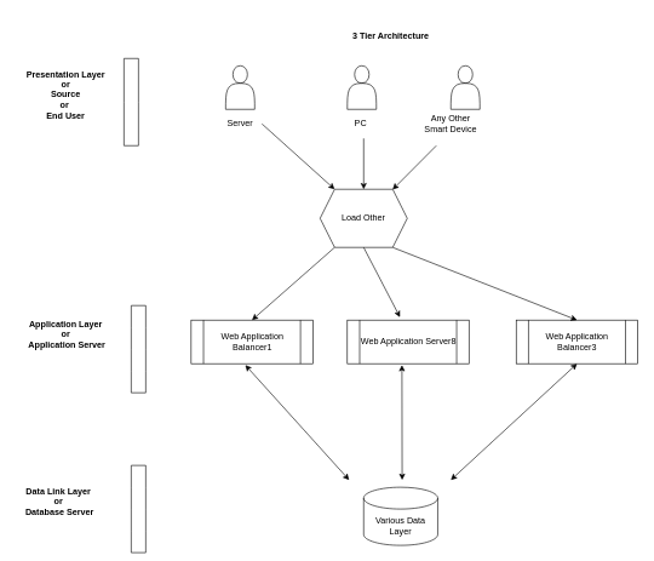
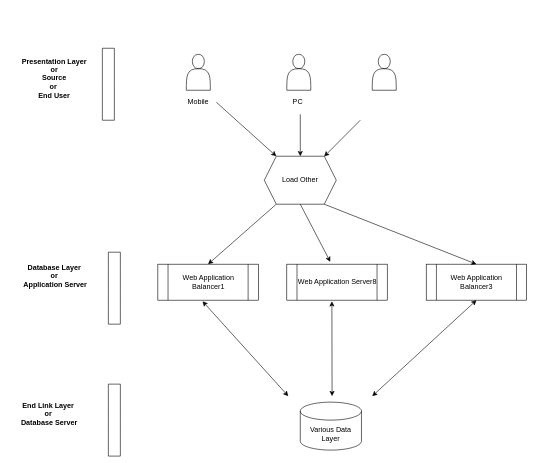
  <mxCell id="0" />
  <mxCell id="1" parent="0" />
- <mxCell id="2" value="&lt;b&gt;3 Tier Architecture&lt;/b&gt;" style="text;html=1;strokeColor=none;fillColor=none;align=center;verticalAlign=middle;whiteSpace=wrap;rounded=0;" vertex="1" parent="1"><mxGeometry x="430" y="20" width="215" height="60" as="geometry" /></mxCell>
  <mxCell id="3" value="" style="shape=tape;whiteSpace=wrap;html=1;rotation=-90;size=0;" vertex="1" parent="1"><mxGeometry x="120" y="130" width="120" height="20" as="geometry" /></mxCell>
  <mxCell id="4" value="&lt;b&gt;Presentation Layer&lt;br&gt;or&lt;br&gt;Source&lt;br&gt;or&amp;nbsp;&lt;br&gt;End User&lt;br&gt;&lt;/b&gt;" style="text;html=1;strokeColor=none;fillColor=none;align=center;verticalAlign=middle;whiteSpace=wrap;rounded=0;" vertex="1" parent="1"><mxGeometry x="30" y="90" width="120" height="80" as="geometry" /></mxCell>
  <mxCell id="5" value="" style="shape=tape;whiteSpace=wrap;html=1;rotation=-90;size=0;" vertex="1" parent="1"><mxGeometry x="130" y="470" width="120" height="20" as="geometry" /></mxCell>
- <mxCell id="6" value="&lt;b&gt;Application Layer&lt;br&gt;or&lt;br&gt;&amp;nbsp;Application Server&lt;/b&gt;" style="text;html=1;strokeColor=none;fillColor=none;align=center;verticalAlign=middle;whiteSpace=wrap;rounded=0;" vertex="1" parent="1"><mxGeometry x="30" y="420" width="120" height="80" as="geometry" /></mxCell>
+ <mxCell id="6" value="&lt;b&gt;Database Layer&lt;br&gt;or&lt;br&gt;&amp;nbsp;Application Server&lt;/b&gt;" style="text;html=1;strokeColor=none;fillColor=none;align=center;verticalAlign=middle;whiteSpace=wrap;rounded=0;" vertex="1" parent="1"><mxGeometry x="30" y="420" width="120" height="80" as="geometry" /></mxCell>
  <mxCell id="7" value="" style="shape=tape;whiteSpace=wrap;html=1;rotation=-90;size=0;" vertex="1" parent="1"><mxGeometry x="130" y="690" width="120" height="20" as="geometry" /></mxCell>
- <mxCell id="8" value="&lt;b&gt;Data Link Layer &lt;br&gt;or&lt;br&gt;&amp;nbsp;Database Server&lt;/b&gt;" style="text;html=1;strokeColor=none;fillColor=none;align=center;verticalAlign=middle;whiteSpace=wrap;rounded=0;" vertex="1" parent="1"><mxGeometry x="20" y="650" width="120" height="80" as="geometry" /></mxCell>
+ <mxCell id="8" value="&lt;b&gt;End Link Layer &lt;br&gt;or&lt;br&gt;&amp;nbsp;Database Server&lt;/b&gt;" style="text;html=1;strokeColor=none;fillColor=none;align=center;verticalAlign=middle;whiteSpace=wrap;rounded=0;" vertex="1" parent="1"><mxGeometry x="20" y="650" width="120" height="80" as="geometry" /></mxCell>
  <mxCell id="9" value="" style="shape=actor;whiteSpace=wrap;html=1;" vertex="1" parent="1"><mxGeometry x="310" y="90" width="40" height="60" as="geometry" /></mxCell>
  <mxCell id="10" value="" style="shape=actor;whiteSpace=wrap;html=1;" vertex="1" parent="1"><mxGeometry x="477.5" y="90" width="40" height="60" as="geometry" /></mxCell>
- <mxCell id="11" value="Server" style="text;html=1;strokeColor=none;fillColor=none;align=center;verticalAlign=middle;whiteSpace=wrap;rounded=0;" vertex="1" parent="1"><mxGeometry x="310" y="160" width="40" height="20" as="geometry" /></mxCell>
+ <mxCell id="11" value="Mobile" style="text;html=1;strokeColor=none;fillColor=none;align=center;verticalAlign=middle;whiteSpace=wrap;rounded=0;" vertex="1" parent="1"><mxGeometry x="310" y="160" width="40" height="20" as="geometry" /></mxCell>
  <mxCell id="12" value="PC" style="text;html=1;strokeColor=none;fillColor=none;align=center;verticalAlign=middle;whiteSpace=wrap;rounded=0;" vertex="1" parent="1"><mxGeometry x="476" y="160" width="40" height="20" as="geometry" /></mxCell>
  <mxCell id="13" value="" style="shape=actor;whiteSpace=wrap;html=1;" vertex="1" parent="1"><mxGeometry x="620" y="90" width="40" height="60" as="geometry" /></mxCell>
- <mxCell id="14" value="Any Other Smart Device" style="text;html=1;strokeColor=none;fillColor=none;align=center;verticalAlign=middle;whiteSpace=wrap;rounded=0;" vertex="1" parent="1"><mxGeometry x="580" y="160" width="80" height="20" as="geometry" /></mxCell>
  <mxCell id="15" value="Web Application Balancer1" style="shape=process;whiteSpace=wrap;html=1;backgroundOutline=1;" vertex="1" parent="1"><mxGeometry x="262.5" y="440" width="167.5" height="60" as="geometry" /></mxCell>
  <mxCell id="16" value="Various Data Layer" style="shape=cylinder3;whiteSpace=wrap;html=1;boundedLbl=1;backgroundOutline=1;size=15;" vertex="1" parent="1"><mxGeometry x="500" y="670" width="102" height="80" as="geometry" /></mxCell>
  <mxCell id="17" value="Load Other" style="shape=hexagon;perimeter=hexagonPerimeter2;whiteSpace=wrap;html=1;fixedSize=1;" vertex="1" parent="1"><mxGeometry x="440" y="260" width="120" height="80" as="geometry" /></mxCell>
  <mxCell id="18" value="Web Application Server8" style="shape=process;whiteSpace=wrap;html=1;backgroundOutline=1;" vertex="1" parent="1"><mxGeometry x="477.5" y="440" width="167.5" height="60" as="geometry" /></mxCell>
  <mxCell id="19" value="Web Application Balancer3" style="shape=process;whiteSpace=wrap;html=1;backgroundOutline=1;" vertex="1" parent="1"><mxGeometry x="710" y="440" width="167.5" height="60" as="geometry" /></mxCell>
  <mxCell id="20" value="" style="endArrow=classic;html=1;entryX=0.167;entryY=0;entryDx=0;entryDy=0;entryPerimeter=0;" edge="1" parent="1" target="17"><mxGeometry width="50" height="50" relative="1" as="geometry"><mxPoint x="360" y="170" as="sourcePoint" /><mxPoint x="540" y="270" as="targetPoint" /></mxGeometry></mxCell>
  <mxCell id="21" value="" style="endArrow=classic;html=1;entryX=0.5;entryY=0;entryDx=0;entryDy=0;" edge="1" parent="1" target="17"><mxGeometry width="50" height="50" relative="1" as="geometry"><mxPoint x="500" y="190" as="sourcePoint" /><mxPoint x="470.04" y="270" as="targetPoint" /></mxGeometry></mxCell>
  <mxCell id="22" value="" style="endArrow=classic;html=1;entryX=0.832;entryY=0.005;entryDx=0;entryDy=0;entryPerimeter=0;" edge="1" parent="1" target="17"><mxGeometry width="50" height="50" relative="1" as="geometry"><mxPoint x="600" y="200" as="sourcePoint" /><mxPoint x="550" y="260" as="targetPoint" /></mxGeometry></mxCell>
  <mxCell id="23" value="" style="endArrow=classic;html=1;entryX=0.5;entryY=0;entryDx=0;entryDy=0;" edge="1" parent="1" target="19"><mxGeometry width="50" height="50" relative="1" as="geometry"><mxPoint x="540" y="340" as="sourcePoint" /><mxPoint x="540" y="270" as="targetPoint" /></mxGeometry></mxCell>
  <mxCell id="24" value="" style="endArrow=classic;html=1;entryX=0.5;entryY=0;entryDx=0;entryDy=0;" edge="1" parent="1" target="15"><mxGeometry width="50" height="50" relative="1" as="geometry"><mxPoint x="460" y="340" as="sourcePoint" /><mxPoint x="540" y="270" as="targetPoint" /></mxGeometry></mxCell>
  <mxCell id="25" value="" style="endArrow=classic;html=1;exitX=0.5;exitY=1;exitDx=0;exitDy=0;" edge="1" parent="1" source="17"><mxGeometry width="50" height="50" relative="1" as="geometry"><mxPoint x="500" y="350" as="sourcePoint" /><mxPoint x="550" y="436" as="targetPoint" /></mxGeometry></mxCell>
  <mxCell id="26" value="" style="endArrow=classic;startArrow=classic;html=1;entryX=0.449;entryY=1.031;entryDx=0;entryDy=0;entryPerimeter=0;" edge="1" parent="1" target="18"><mxGeometry width="50" height="50" relative="1" as="geometry"><mxPoint x="553" y="660" as="sourcePoint" /><mxPoint x="540" y="460" as="targetPoint" /></mxGeometry></mxCell>
  <mxCell id="27" value="" style="endArrow=classic;startArrow=classic;html=1;entryX=0.5;entryY=1;entryDx=0;entryDy=0;" edge="1" parent="1" target="19"><mxGeometry width="50" height="50" relative="1" as="geometry"><mxPoint x="620" y="660" as="sourcePoint" /><mxPoint x="562.707" y="511.86" as="targetPoint" /></mxGeometry></mxCell>
  <mxCell id="28" value="" style="endArrow=classic;startArrow=classic;html=1;entryX=0.445;entryY=1.031;entryDx=0;entryDy=0;entryPerimeter=0;" edge="1" parent="1" target="15"><mxGeometry width="50" height="50" relative="1" as="geometry"><mxPoint x="480" y="660" as="sourcePoint" /><mxPoint x="803.75" y="510" as="targetPoint" /></mxGeometry></mxCell>
